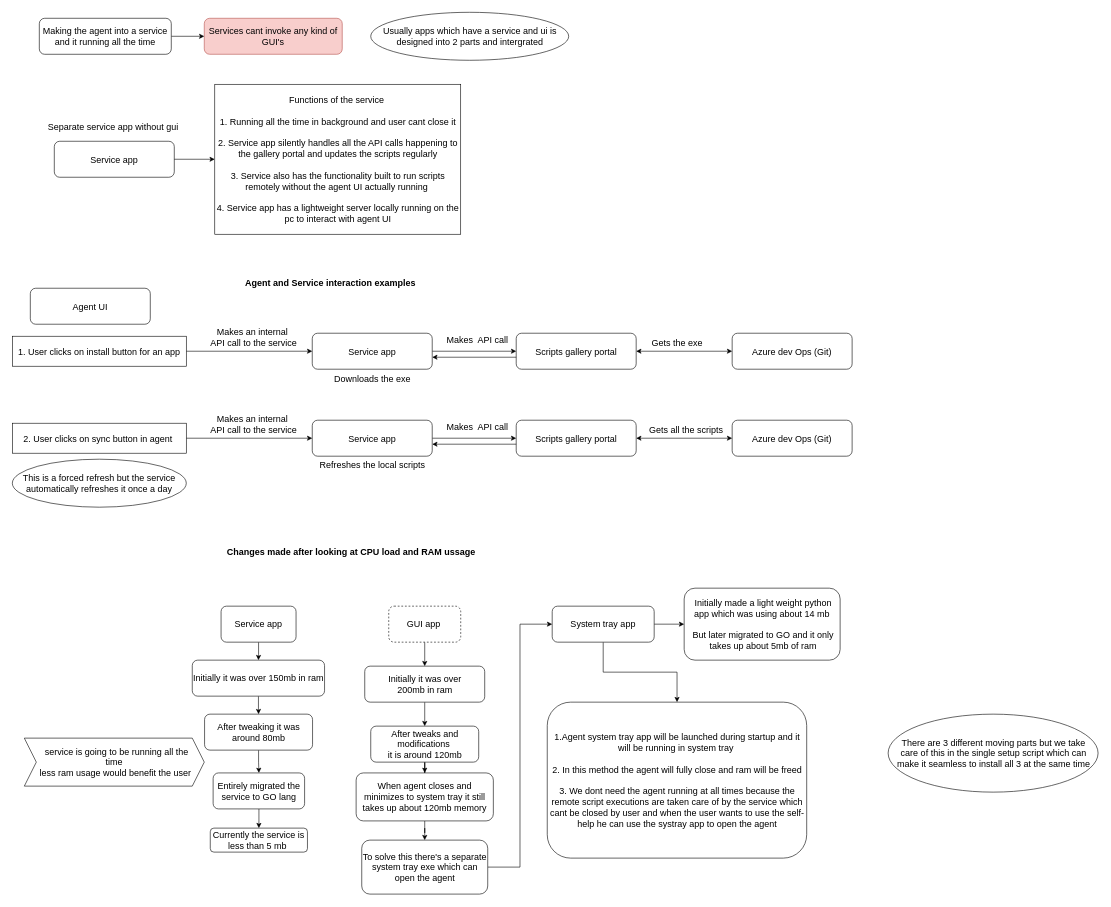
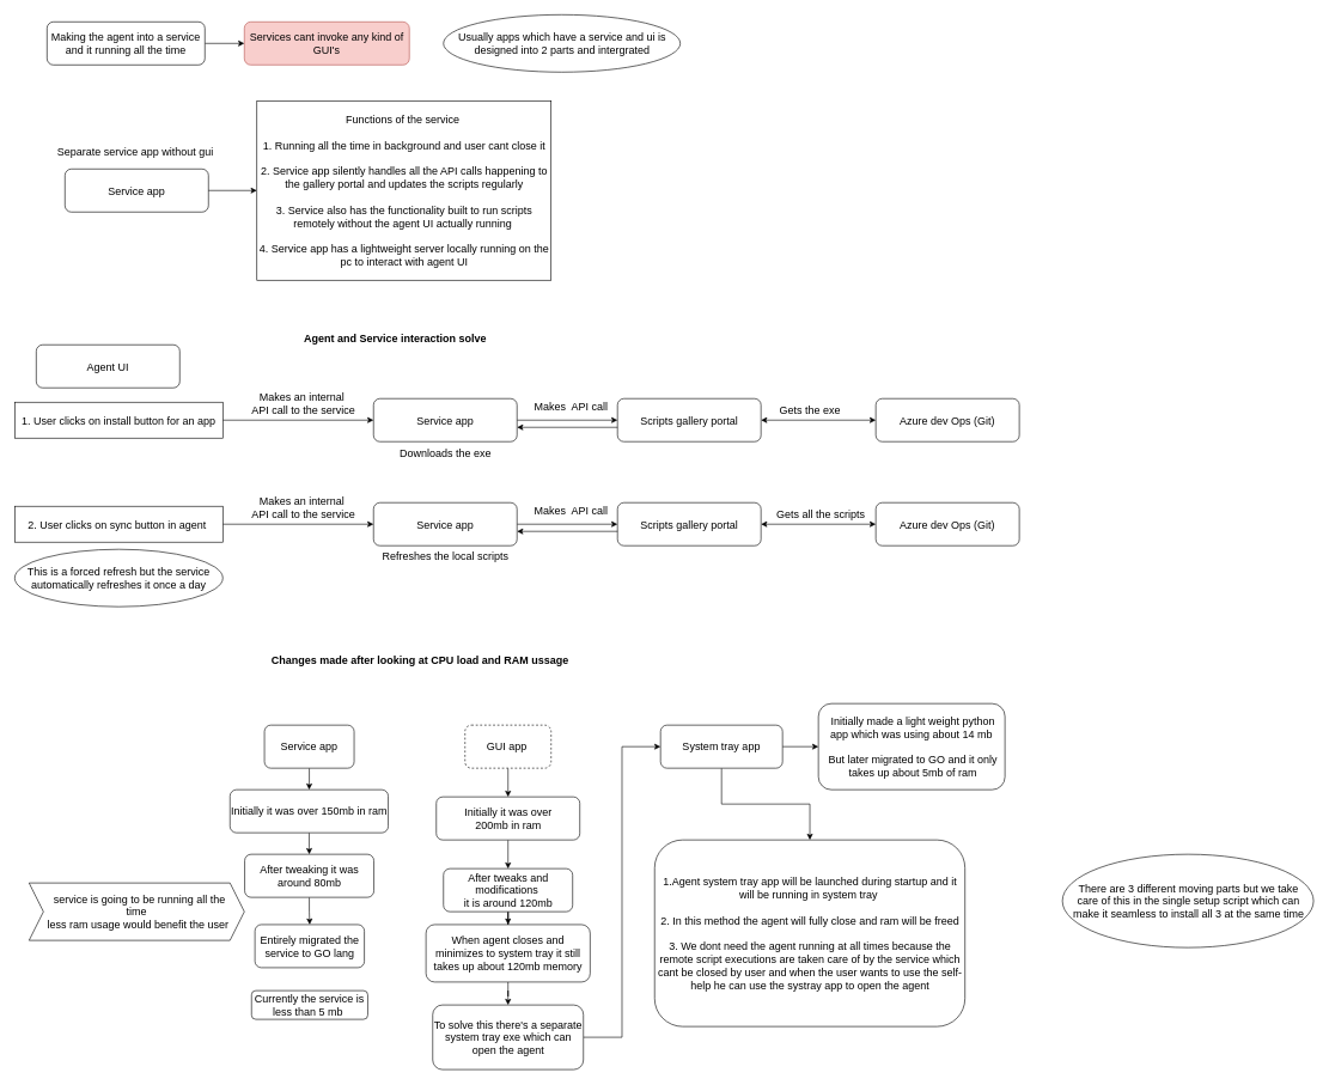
  <mxCell id="0" />
  <mxCell id="1" parent="0" />
  <mxCell id="2" style="edgeStyle=orthogonalEdgeStyle;rounded=0;orthogonalLoop=1;jettySize=auto;html=1;entryX=0;entryY=0.5;entryDx=0;entryDy=0;fontSize=15;" parent="1" source="13" target="15" edge="1"><mxGeometry relative="1" as="geometry" /></mxCell>
  <mxCell id="3" value="&lt;font style=&quot;font-size: 15px;&quot;&gt;Services cant invoke any kind of GUI's&lt;/font&gt;" style="rounded=1;whiteSpace=wrap;html=1;fillColor=#f8cecc;strokeColor=#b85450;fontSize=15;" parent="1" vertex="1"><mxGeometry x="340" y="30" width="230" height="60" as="geometry" /></mxCell>
  <mxCell id="4" value="" style="edgeStyle=orthogonalEdgeStyle;rounded=0;orthogonalLoop=1;jettySize=auto;html=1;fontSize=15;" parent="1" source="5" target="3" edge="1"><mxGeometry relative="1" as="geometry" /></mxCell>
  <mxCell id="5" value="&lt;font style=&quot;font-size: 15px&quot;&gt;Making the agent into a service and it running all the time&lt;/font&gt;" style="rounded=1;whiteSpace=wrap;html=1;fontSize=15;" parent="1" vertex="1"><mxGeometry x="65" y="30" width="220" height="60" as="geometry" /></mxCell>
  <mxCell id="6" value="&lt;font style=&quot;font-size: 15px;&quot;&gt;Usually apps which have a service and ui is designed into 2 parts and intergrated&lt;/font&gt;" style="ellipse;whiteSpace=wrap;html=1;fontSize=15;" parent="1" vertex="1"><mxGeometry x="617.5" y="20" width="330" height="80" as="geometry" /></mxCell>
  <mxCell id="7" value="&lt;span style=&quot;font-size: 15px;&quot;&gt;Service app&lt;/span&gt;" style="rounded=1;whiteSpace=wrap;html=1;fontSize=15;" parent="1" vertex="1"><mxGeometry x="90" y="235" width="200" height="60" as="geometry" /></mxCell>
  <mxCell id="8" value="" style="edgeStyle=orthogonalEdgeStyle;rounded=0;orthogonalLoop=1;jettySize=auto;html=1;fontSize=15;" parent="1" source="7" target="9" edge="1"><mxGeometry relative="1" as="geometry" /></mxCell>
  <mxCell id="9" value="&lt;font style=&quot;font-size: 15px;&quot;&gt;Functions of the service&amp;nbsp;&lt;br style=&quot;font-size: 15px;&quot;&gt;&lt;br style=&quot;font-size: 15px;&quot;&gt;1. Running all the time in background and user cant close it&lt;br style=&quot;font-size: 15px;&quot;&gt;&lt;br style=&quot;font-size: 15px;&quot;&gt;2. Service app silently handles all the API calls happening to the gallery portal and updates the scripts regularly&lt;br style=&quot;font-size: 15px;&quot;&gt;&lt;br style=&quot;font-size: 15px;&quot;&gt;3.&amp;nbsp;Service also has the functionality built to run scripts remotely without the agent UI actually running&amp;nbsp;&lt;br style=&quot;font-size: 15px;&quot;&gt;&lt;br style=&quot;font-size: 15px;&quot;&gt;4. Service app has a lightweight server locally running on the pc to interact with agent UI&lt;br style=&quot;font-size: 15px;&quot;&gt;&lt;/font&gt;" style="rounded=0;whiteSpace=wrap;html=1;fontSize=15;" parent="1" vertex="1"><mxGeometry x="357.5" y="140" width="410" height="250" as="geometry" /></mxCell>
  <mxCell id="10" value="&lt;span style=&quot;font-size: 15px;&quot;&gt;Agent UI&lt;/span&gt;" style="rounded=1;whiteSpace=wrap;html=1;fontSize=15;" parent="1" vertex="1"><mxGeometry x="50" y="480" width="200" height="60" as="geometry" /></mxCell>
  <mxCell id="11" style="edgeStyle=orthogonalEdgeStyle;rounded=0;orthogonalLoop=1;jettySize=auto;html=1;entryX=0;entryY=0.5;entryDx=0;entryDy=0;fontSize=15;" parent="1" source="12" target="13" edge="1"><mxGeometry relative="1" as="geometry" /></mxCell>
  <mxCell id="12" value="&lt;font style=&quot;font-size: 15px;&quot;&gt;1. User clicks on install button for an app&lt;/font&gt;" style="rounded=0;whiteSpace=wrap;html=1;fontSize=15;" parent="1" vertex="1"><mxGeometry x="20" y="560" width="290" height="50" as="geometry" /></mxCell>
  <mxCell id="13" value="&lt;span style=&quot;font-size: 15px;&quot;&gt;Service app&lt;/span&gt;" style="rounded=1;whiteSpace=wrap;html=1;fontSize=15;" parent="1" vertex="1"><mxGeometry x="520" y="555" width="200" height="60" as="geometry" /></mxCell>
  <mxCell id="14" value="&lt;font style=&quot;font-size: 15px;&quot;&gt;Makes an internal&lt;br style=&quot;font-size: 15px;&quot;&gt;&amp;nbsp;API call to the service&lt;br style=&quot;font-size: 15px;&quot;&gt;&lt;br style=&quot;font-size: 15px;&quot;&gt;&lt;/font&gt;" style="text;html=1;align=center;verticalAlign=middle;resizable=0;points=[];autosize=1;strokeColor=none;fontSize=15;" parent="1" vertex="1"><mxGeometry x="340" y="540" width="160" height="60" as="geometry" /></mxCell>
  <mxCell id="15" value="&lt;span style=&quot;font-size: 15px;&quot;&gt;Scripts gallery portal&lt;/span&gt;" style="rounded=1;whiteSpace=wrap;html=1;fontSize=15;" parent="1" vertex="1"><mxGeometry x="860" y="555" width="200" height="60" as="geometry" /></mxCell>
  <mxCell id="16" style="edgeStyle=orthogonalEdgeStyle;rounded=0;orthogonalLoop=1;jettySize=auto;html=1;exitX=0;exitY=0.5;exitDx=0;exitDy=0;fontSize=15;" parent="1" edge="1"><mxGeometry relative="1" as="geometry"><mxPoint x="860" y="595" as="sourcePoint" /><mxPoint x="720" y="595" as="targetPoint" /></mxGeometry></mxCell>
  <mxCell id="17" value="&lt;font style=&quot;font-size: 15px;&quot;&gt;Makes&amp;nbsp; API call&lt;br style=&quot;font-size: 15px;&quot;&gt;&lt;br style=&quot;font-size: 15px;&quot;&gt;&lt;/font&gt;" style="text;html=1;align=center;verticalAlign=middle;resizable=0;points=[];autosize=1;strokeColor=none;fontSize=15;" parent="1" vertex="1"><mxGeometry x="735" y="555" width="120" height="40" as="geometry" /></mxCell>
  <mxCell id="18" value="&lt;font style=&quot;font-size: 15px;&quot;&gt;Downloads the exe&lt;br style=&quot;font-size: 15px;&quot;&gt;&lt;/font&gt;" style="text;html=1;align=center;verticalAlign=middle;resizable=0;points=[];autosize=1;strokeColor=none;fontSize=15;" parent="1" vertex="1"><mxGeometry x="550" y="620" width="140" height="20" as="geometry" /></mxCell>
  <mxCell id="19" value="&lt;span style=&quot;font-size: 15px;&quot;&gt;Azure dev Ops (Git)&lt;/span&gt;" style="rounded=1;whiteSpace=wrap;html=1;fontSize=15;" parent="1" vertex="1"><mxGeometry x="1220" y="555" width="200" height="60" as="geometry" /></mxCell>
  <mxCell id="20" value="" style="endArrow=classic;startArrow=classic;html=1;exitX=1;exitY=0.5;exitDx=0;exitDy=0;entryX=0;entryY=0.5;entryDx=0;entryDy=0;fontSize=15;" parent="1" source="15" target="19" edge="1"><mxGeometry width="50" height="50" relative="1" as="geometry"><mxPoint x="1150" y="710" as="sourcePoint" /><mxPoint x="1200" y="660" as="targetPoint" /></mxGeometry></mxCell>
  <mxCell id="21" value="&lt;font style=&quot;font-size: 15px;&quot;&gt;Gets the exe&lt;br style=&quot;font-size: 15px;&quot;&gt;&lt;/font&gt;" style="text;html=1;align=center;verticalAlign=middle;resizable=0;points=[];autosize=1;strokeColor=none;fontSize=15;" parent="1" vertex="1"><mxGeometry x="1078" y="560" width="100" height="20" as="geometry" /></mxCell>
  <mxCell id="22" style="edgeStyle=orthogonalEdgeStyle;rounded=0;orthogonalLoop=1;jettySize=auto;html=1;entryX=0;entryY=0.5;entryDx=0;entryDy=0;fontSize=15;" parent="1" source="25" target="27" edge="1"><mxGeometry relative="1" as="geometry" /></mxCell>
  <mxCell id="23" style="edgeStyle=orthogonalEdgeStyle;rounded=0;orthogonalLoop=1;jettySize=auto;html=1;entryX=0;entryY=0.5;entryDx=0;entryDy=0;fontSize=15;" parent="1" source="24" target="25" edge="1"><mxGeometry relative="1" as="geometry" /></mxCell>
  <mxCell id="24" value="&lt;font style=&quot;font-size: 15px;&quot;&gt;2. User clicks on sync button in agent&amp;nbsp;&lt;/font&gt;" style="rounded=0;whiteSpace=wrap;html=1;fontSize=15;" parent="1" vertex="1"><mxGeometry x="20" y="705" width="290" height="50" as="geometry" /></mxCell>
  <mxCell id="25" value="&lt;span style=&quot;font-size: 15px;&quot;&gt;Service app&lt;/span&gt;" style="rounded=1;whiteSpace=wrap;html=1;fontSize=15;" parent="1" vertex="1"><mxGeometry x="520" y="700" width="200" height="60" as="geometry" /></mxCell>
  <mxCell id="26" value="&lt;font style=&quot;font-size: 15px;&quot;&gt;Makes an internal&lt;br style=&quot;font-size: 15px;&quot;&gt;&amp;nbsp;API call to the service&lt;br style=&quot;font-size: 15px;&quot;&gt;&lt;br style=&quot;font-size: 15px;&quot;&gt;&lt;/font&gt;" style="text;html=1;align=center;verticalAlign=middle;resizable=0;points=[];autosize=1;strokeColor=none;fontSize=15;" parent="1" vertex="1"><mxGeometry x="340" y="685" width="160" height="60" as="geometry" /></mxCell>
  <mxCell id="27" value="&lt;span style=&quot;font-size: 15px;&quot;&gt;Scripts gallery portal&lt;/span&gt;" style="rounded=1;whiteSpace=wrap;html=1;fontSize=15;" parent="1" vertex="1"><mxGeometry x="860" y="700" width="200" height="60" as="geometry" /></mxCell>
  <mxCell id="28" style="edgeStyle=orthogonalEdgeStyle;rounded=0;orthogonalLoop=1;jettySize=auto;html=1;exitX=0;exitY=0.5;exitDx=0;exitDy=0;fontSize=15;" parent="1" edge="1"><mxGeometry relative="1" as="geometry"><mxPoint x="860" y="740" as="sourcePoint" /><mxPoint x="720" y="740" as="targetPoint" /></mxGeometry></mxCell>
  <mxCell id="29" value="&lt;font style=&quot;font-size: 15px;&quot;&gt;Makes&amp;nbsp; API call&lt;br style=&quot;font-size: 15px;&quot;&gt;&lt;br style=&quot;font-size: 15px;&quot;&gt;&lt;/font&gt;" style="text;html=1;align=center;verticalAlign=middle;resizable=0;points=[];autosize=1;strokeColor=none;fontSize=15;" parent="1" vertex="1"><mxGeometry x="735" y="700" width="120" height="40" as="geometry" /></mxCell>
  <mxCell id="30" value="&lt;font style=&quot;font-size: 15px;&quot;&gt;Refreshes the local scripts&lt;br style=&quot;font-size: 15px;&quot;&gt;&lt;/font&gt;" style="text;html=1;align=center;verticalAlign=middle;resizable=0;points=[];autosize=1;strokeColor=none;fontSize=15;" parent="1" vertex="1"><mxGeometry x="525" y="765" width="190" height="20" as="geometry" /></mxCell>
  <mxCell id="31" value="&lt;span style=&quot;font-size: 15px;&quot;&gt;Azure dev Ops (Git)&lt;/span&gt;" style="rounded=1;whiteSpace=wrap;html=1;fontSize=15;" parent="1" vertex="1"><mxGeometry x="1220" y="700" width="200" height="60" as="geometry" /></mxCell>
  <mxCell id="32" value="" style="endArrow=classic;startArrow=classic;html=1;exitX=1;exitY=0.5;exitDx=0;exitDy=0;entryX=0;entryY=0.5;entryDx=0;entryDy=0;fontSize=15;" parent="1" source="27" target="31" edge="1"><mxGeometry width="50" height="50" relative="1" as="geometry"><mxPoint x="1150" y="855" as="sourcePoint" /><mxPoint x="1200" y="805" as="targetPoint" /></mxGeometry></mxCell>
  <mxCell id="33" value="&lt;font style=&quot;font-size: 15px;&quot;&gt;Gets all the scripts&lt;br style=&quot;font-size: 15px;&quot;&gt;&lt;/font&gt;" style="text;html=1;align=center;verticalAlign=middle;resizable=0;points=[];autosize=1;strokeColor=none;fontSize=15;" parent="1" vertex="1"><mxGeometry x="1073" y="705" width="140" height="20" as="geometry" /></mxCell>
  <mxCell id="34" value="&lt;font style=&quot;font-size: 15px;&quot;&gt;This is a forced refresh but the service automatically refreshes it once a day&lt;/font&gt;" style="ellipse;whiteSpace=wrap;html=1;fontSize=15;" parent="1" vertex="1"><mxGeometry x="20" y="765" width="290" height="80" as="geometry" /></mxCell>
- <mxCell id="35" value="&lt;font style=&quot;font-size: 15px;&quot;&gt;&lt;b style=&quot;font-size: 15px;&quot;&gt;Agent and Service interaction examples&lt;/b&gt;&lt;/font&gt;" style="text;html=1;align=center;verticalAlign=middle;resizable=0;points=[];autosize=1;strokeColor=none;fontSize=15;" parent="1" vertex="1"><mxGeometry x="400" y="460" width="300" height="20" as="geometry" /></mxCell>
+ <mxCell id="35" value="&lt;font style=&quot;font-size: 15px;&quot;&gt;&lt;b style=&quot;font-size: 15px;&quot;&gt;Agent and Service interaction solve&lt;/b&gt;&lt;/font&gt;" style="text;html=1;align=center;verticalAlign=middle;resizable=0;points=[];autosize=1;strokeColor=none;fontSize=15;" parent="1" vertex="1"><mxGeometry x="400" y="460" width="300" height="20" as="geometry" /></mxCell>
  <mxCell id="36" value="&lt;font style=&quot;font-size: 15px;&quot;&gt;&lt;b style=&quot;font-size: 15px;&quot;&gt;Changes made after looking at CPU load and RAM ussage&lt;/b&gt;&lt;/font&gt;" style="text;html=1;strokeColor=none;fillColor=none;align=center;verticalAlign=middle;whiteSpace=wrap;rounded=0;fontSize=15;" parent="1" vertex="1"><mxGeometry x="290" y="910" width="590" height="20" as="geometry" /></mxCell>
  <mxCell id="37" value="&lt;font style=&quot;font-size: 15px;&quot;&gt;Separate service app without gui&amp;nbsp;&lt;/font&gt;" style="text;html=1;align=center;verticalAlign=middle;resizable=0;points=[];autosize=1;strokeColor=none;fontSize=15;" parent="1" vertex="1"><mxGeometry x="70" y="200" width="240" height="20" as="geometry" /></mxCell>
  <mxCell id="38" value="" style="edgeStyle=orthogonalEdgeStyle;rounded=0;orthogonalLoop=1;jettySize=auto;html=1;fontSize=15;" parent="1" source="39" target="43" edge="1"><mxGeometry relative="1" as="geometry" /></mxCell>
  <mxCell id="39" value="&lt;font style=&quot;font-size: 15px;&quot;&gt;GUI app&amp;nbsp;&lt;/font&gt;" style="rounded=1;whiteSpace=wrap;html=1;fontSize=15;dashed=1;" parent="1" vertex="1"><mxGeometry x="647.5" y="1010" width="120" height="60" as="geometry" /></mxCell>
  <mxCell id="40" value="" style="edgeStyle=orthogonalEdgeStyle;rounded=0;orthogonalLoop=1;jettySize=auto;html=1;fontSize=15;" parent="1" source="41" target="45" edge="1"><mxGeometry relative="1" as="geometry" /></mxCell>
  <mxCell id="41" value="&lt;font style=&quot;font-size: 15px;&quot;&gt;Service app&lt;/font&gt;" style="rounded=1;whiteSpace=wrap;html=1;fontSize=15;" parent="1" vertex="1"><mxGeometry x="368" y="1010" width="125" height="60" as="geometry" /></mxCell>
  <mxCell id="42" value="" style="edgeStyle=orthogonalEdgeStyle;rounded=0;orthogonalLoop=1;jettySize=auto;html=1;fontSize=15;" parent="1" source="43" target="47" edge="1"><mxGeometry relative="1" as="geometry" /></mxCell>
  <mxCell id="43" value="&lt;font style=&quot;font-size: 15px;&quot;&gt;Initially it was over &lt;br style=&quot;font-size: 15px;&quot;&gt;200mb in ram&lt;/font&gt;" style="rounded=1;whiteSpace=wrap;html=1;fontSize=15;" parent="1" vertex="1"><mxGeometry x="607.5" y="1110" width="200" height="60" as="geometry" /></mxCell>
  <mxCell id="44" value="" style="edgeStyle=orthogonalEdgeStyle;rounded=0;orthogonalLoop=1;jettySize=auto;html=1;fontSize=15;" parent="1" source="45" target="49" edge="1"><mxGeometry relative="1" as="geometry" /></mxCell>
  <mxCell id="45" value="&lt;font style=&quot;font-size: 15px;&quot;&gt;Initially it was over 150mb in ram&lt;/font&gt;" style="rounded=1;whiteSpace=wrap;html=1;fontSize=15;" parent="1" vertex="1"><mxGeometry x="320" y="1100" width="220.5" height="60" as="geometry" /></mxCell>
  <mxCell id="46" value="" style="edgeStyle=orthogonalEdgeStyle;rounded=0;orthogonalLoop=1;jettySize=auto;html=1;fontSize=15;" parent="1" source="47" target="55" edge="1"><mxGeometry relative="1" as="geometry" /></mxCell>
  <mxCell id="47" value="&lt;font style=&quot;font-size: 15px;&quot;&gt;After tweaks and modifications&amp;nbsp;&lt;br style=&quot;font-size: 15px;&quot;&gt;it is around 120mb&lt;/font&gt;" style="rounded=1;whiteSpace=wrap;html=1;fontSize=15;" parent="1" vertex="1"><mxGeometry x="617.5" y="1210" width="180" height="60" as="geometry" /></mxCell>
  <mxCell id="48" value="" style="edgeStyle=orthogonalEdgeStyle;rounded=0;orthogonalLoop=1;jettySize=auto;html=1;fontSize=15;" parent="1" source="49" target="51" edge="1"><mxGeometry relative="1" as="geometry" /></mxCell>
  <mxCell id="49" value="&lt;font style=&quot;font-size: 15px;&quot;&gt;After tweaking it was around 80mb&lt;/font&gt;" style="rounded=1;whiteSpace=wrap;html=1;fontSize=15;" parent="1" vertex="1"><mxGeometry x="340.5" y="1190" width="180" height="60" as="geometry" /></mxCell>
- <mxCell id="50" value="" style="edgeStyle=orthogonalEdgeStyle;rounded=0;orthogonalLoop=1;jettySize=auto;html=1;fontSize=15;" parent="1" source="51" target="52" edge="1"><mxGeometry relative="1" as="geometry" /></mxCell>
  <mxCell id="51" value="&lt;font style=&quot;font-size: 15px;&quot;&gt;Entirely migrated the service to GO lang&lt;/font&gt;" style="rounded=1;whiteSpace=wrap;html=1;fontSize=15;" parent="1" vertex="1"><mxGeometry x="354.75" y="1288" width="152.5" height="60" as="geometry" /></mxCell>
  <mxCell id="52" value="&lt;font style=&quot;font-size: 15px;&quot;&gt;Currently the service is less than 5 mb&amp;nbsp;&lt;/font&gt;" style="rounded=1;whiteSpace=wrap;html=1;fontSize=15;" parent="1" vertex="1"><mxGeometry x="350" y="1380" width="162" height="40" as="geometry" /></mxCell>
  <mxCell id="53" value="&lt;span style=&quot;font-size: 15px;&quot;&gt;&amp;nbsp;service is going to be running all the time&amp;nbsp;&lt;br style=&quot;font-size: 15px;&quot;&gt;&lt;/span&gt;&lt;span style=&quot;font-size: 15px;&quot;&gt;less ram usage would benefit the user&lt;/span&gt;" style="shape=step;perimeter=stepPerimeter;whiteSpace=wrap;html=1;fixedSize=1;spacingLeft=15;spacingRight=11;size=20;fontSize=15;" parent="1" vertex="1"><mxGeometry x="40" y="1230" width="300" height="80" as="geometry" /></mxCell>
  <mxCell id="54" value="" style="edgeStyle=orthogonalEdgeStyle;rounded=0;orthogonalLoop=1;jettySize=auto;html=1;fontSize=15;" parent="1" source="55" target="57" edge="1"><mxGeometry relative="1" as="geometry" /></mxCell>
  <mxCell id="55" value="&lt;font style=&quot;font-size: 15px;&quot;&gt;&lt;span style=&quot;font-size: 15px;&quot;&gt;When agent closes and minimizes&amp;nbsp;&lt;/span&gt;&lt;span style=&quot;font-size: 15px;&quot;&gt;to system tray it still takes up&amp;nbsp;&lt;/span&gt;&lt;span style=&quot;font-size: 15px;&quot;&gt;about 120mb memory&lt;/span&gt;&lt;/font&gt;" style="rounded=1;whiteSpace=wrap;html=1;fontSize=15;" parent="1" vertex="1"><mxGeometry x="593.14" y="1288" width="228.75" height="80" as="geometry" /></mxCell>
  <mxCell id="56" style="edgeStyle=orthogonalEdgeStyle;rounded=0;orthogonalLoop=1;jettySize=auto;html=1;entryX=0;entryY=0.5;entryDx=0;entryDy=0;fontSize=15;" parent="1" source="57" target="60" edge="1"><mxGeometry relative="1" as="geometry" /></mxCell>
  <mxCell id="57" value="&lt;font style=&quot;font-size: 15px;&quot;&gt;To solve this there's a separate system tray exe which can open the agent&lt;/font&gt;" style="rounded=1;whiteSpace=wrap;html=1;fontSize=15;" parent="1" vertex="1"><mxGeometry x="602.51" y="1400" width="210" height="90" as="geometry" /></mxCell>
  <mxCell id="58" value="" style="edgeStyle=orthogonalEdgeStyle;rounded=0;orthogonalLoop=1;jettySize=auto;html=1;fontSize=15;" parent="1" source="60" target="61" edge="1"><mxGeometry relative="1" as="geometry" /></mxCell>
  <mxCell id="59" value="" style="edgeStyle=orthogonalEdgeStyle;rounded=0;orthogonalLoop=1;jettySize=auto;html=1;fontSize=15;" parent="1" source="60" target="62" edge="1"><mxGeometry relative="1" as="geometry" /></mxCell>
  <mxCell id="60" value="&lt;font style=&quot;font-size: 15px;&quot;&gt;System tray app&lt;/font&gt;" style="rounded=1;whiteSpace=wrap;html=1;fontSize=15;" parent="1" vertex="1"><mxGeometry x="920" y="1010" width="170" height="60" as="geometry" /></mxCell>
  <mxCell id="61" value="&lt;span style=&quot;font-size: 15px;&quot;&gt;1.Agent system tray app will be launched during startup and it will be running in system tray&amp;nbsp;&lt;/span&gt;&lt;br style=&quot;font-size: 15px;&quot;&gt;&lt;br style=&quot;font-size: 15px;&quot;&gt;&lt;span style=&quot;font-size: 15px;&quot;&gt;2. In this method the agent will fully close and ram will be freed&lt;br style=&quot;font-size: 15px;&quot;&gt;&lt;br style=&quot;font-size: 15px;&quot;&gt;3. We dont need the agent running at all times because&amp;nbsp;the remote script executions are taken care of by the service which cant be closed by user and when the user wants to use the self-help he can use the systray app to open the agent&lt;/span&gt;" style="rounded=1;whiteSpace=wrap;html=1;fontSize=15;" parent="1" vertex="1"><mxGeometry x="911.75" y="1170" width="432.5" height="260" as="geometry" /></mxCell>
  <mxCell id="62" value="&lt;font style=&quot;font-size: 15px;&quot;&gt;Initially made a light weight python app which was using about 14 mb&amp;nbsp;&lt;br style=&quot;font-size: 15px;&quot;&gt;&lt;br style=&quot;font-size: 15px;&quot;&gt;But later migrated to GO and it only takes up about 5mb of ram&lt;/font&gt;" style="rounded=1;whiteSpace=wrap;html=1;spacingLeft=4;spacing=4;fontSize=15;" parent="1" vertex="1"><mxGeometry x="1140" y="980" width="260" height="120" as="geometry" /></mxCell>
  <mxCell id="63" value="&lt;span&gt;There are 3 different moving parts but we take care of this in the single setup script which can make it seamless to install all 3 at the same time&lt;/span&gt;" style="ellipse;whiteSpace=wrap;html=1;fontSize=15;spacing=7;spacingLeft=4;spacingRight=2;" parent="1" vertex="1"><mxGeometry x="1480" y="1190" width="350" height="130" as="geometry" /></mxCell>
